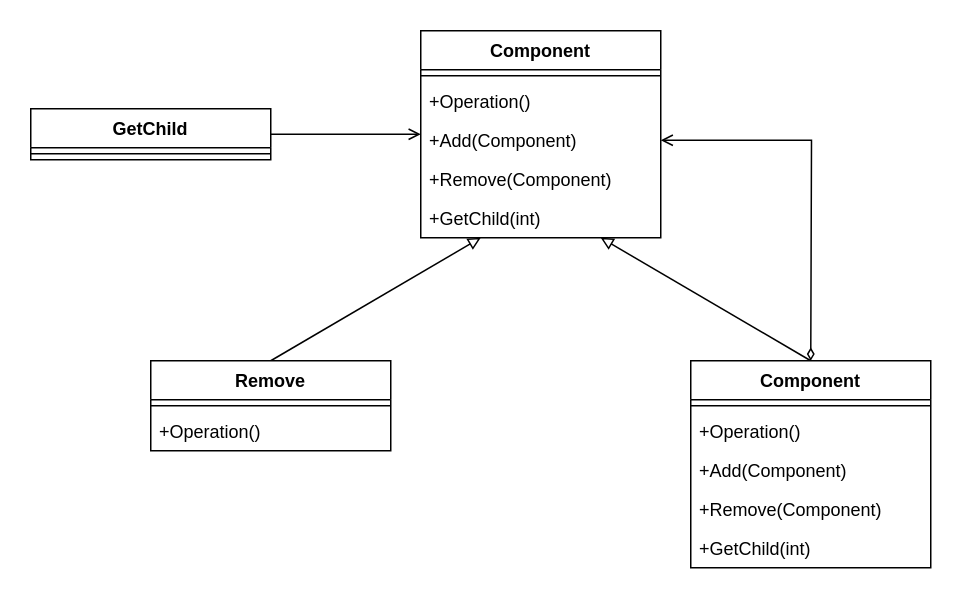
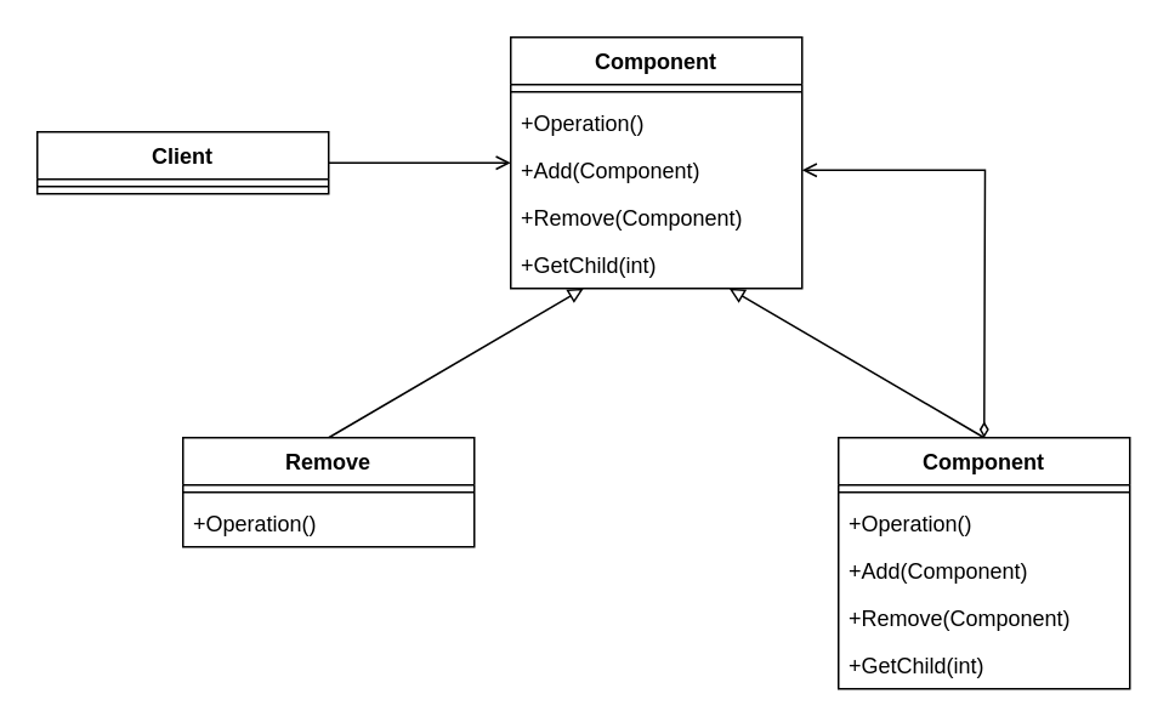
  <mxCell id="0" />
  <mxCell id="1" parent="0" />
  <mxCell id="2" value="Component" style="swimlane;fontStyle=1;align=center;verticalAlign=top;childLayout=stackLayout;horizontal=1;startSize=26;horizontalStack=0;resizeParent=1;resizeParentMax=0;resizeLast=0;collapsible=1;marginBottom=0;whiteSpace=wrap;html=1;" vertex="1" parent="1"><mxGeometry x="280" y="20" width="160" height="138" as="geometry"><mxRectangle x="340" y="260" width="110" height="30" as="alternateBounds" /></mxGeometry></mxCell>
  <mxCell id="3" value="" style="line;strokeWidth=1;fillColor=none;align=left;verticalAlign=middle;spacingTop=-1;spacingLeft=3;spacingRight=3;rotatable=0;labelPosition=right;points=[];portConstraint=eastwest;strokeColor=inherit;" vertex="1" parent="2"><mxGeometry y="26" width="160" height="8" as="geometry" /></mxCell>
  <mxCell id="4" value="+Operation()" style="text;strokeColor=none;fillColor=none;align=left;verticalAlign=top;spacingLeft=4;spacingRight=4;overflow=hidden;rotatable=0;points=[[0,0.5],[1,0.5]];portConstraint=eastwest;whiteSpace=wrap;html=1;" vertex="1" parent="2"><mxGeometry y="34" width="160" height="26" as="geometry" /></mxCell>
  <mxCell id="5" style="edgeStyle=orthogonalEdgeStyle;rounded=0;orthogonalLoop=1;jettySize=auto;html=1;exitX=1;exitY=0.5;exitDx=0;exitDy=0;endArrow=diamondThin;endFill=0;startArrow=open;startFill=0;" edge="1" parent="2" source="6"><mxGeometry relative="1" as="geometry"><mxPoint x="260" y="220" as="targetPoint" /></mxGeometry></mxCell>
  <mxCell id="6" value="+Add(Component)" style="text;strokeColor=none;fillColor=none;align=left;verticalAlign=top;spacingLeft=4;spacingRight=4;overflow=hidden;rotatable=0;points=[[0,0.5],[1,0.5]];portConstraint=eastwest;whiteSpace=wrap;html=1;" vertex="1" parent="2"><mxGeometry y="60" width="160" height="26" as="geometry" /></mxCell>
  <mxCell id="7" value="+Remove(Component)" style="text;strokeColor=none;fillColor=none;align=left;verticalAlign=top;spacingLeft=4;spacingRight=4;overflow=hidden;rotatable=0;points=[[0,0.5],[1,0.5]];portConstraint=eastwest;whiteSpace=wrap;html=1;" vertex="1" parent="2"><mxGeometry y="86" width="160" height="26" as="geometry" /></mxCell>
  <mxCell id="8" value="+GetChild(int)" style="text;strokeColor=none;fillColor=none;align=left;verticalAlign=top;spacingLeft=4;spacingRight=4;overflow=hidden;rotatable=0;points=[[0,0.5],[1,0.5]];portConstraint=eastwest;whiteSpace=wrap;html=1;" vertex="1" parent="2"><mxGeometry y="112" width="160" height="26" as="geometry" /></mxCell>
  <mxCell id="9" style="edgeStyle=none;rounded=0;orthogonalLoop=1;jettySize=auto;html=1;exitX=0.5;exitY=0;exitDx=0;exitDy=0;entryX=0.25;entryY=1;entryDx=0;entryDy=0;endArrow=block;endFill=0;" edge="1" parent="1" source="10" target="2"><mxGeometry relative="1" as="geometry" /></mxCell>
  <mxCell id="10" value="Remove" style="swimlane;fontStyle=1;align=center;verticalAlign=top;childLayout=stackLayout;horizontal=1;startSize=26;horizontalStack=0;resizeParent=1;resizeParentMax=0;resizeLast=0;collapsible=1;marginBottom=0;whiteSpace=wrap;html=1;" vertex="1" parent="1"><mxGeometry x="100" y="240" width="160" height="60" as="geometry" /></mxCell>
  <mxCell id="11" value="" style="line;strokeWidth=1;fillColor=none;align=left;verticalAlign=middle;spacingTop=-1;spacingLeft=3;spacingRight=3;rotatable=0;labelPosition=right;points=[];portConstraint=eastwest;strokeColor=inherit;" vertex="1" parent="10"><mxGeometry y="26" width="160" height="8" as="geometry" /></mxCell>
  <mxCell id="12" value="+Operation()" style="text;strokeColor=none;fillColor=none;align=left;verticalAlign=top;spacingLeft=4;spacingRight=4;overflow=hidden;rotatable=0;points=[[0,0.5],[1,0.5]];portConstraint=eastwest;whiteSpace=wrap;html=1;" vertex="1" parent="10"><mxGeometry y="34" width="160" height="26" as="geometry" /></mxCell>
  <mxCell id="13" style="edgeStyle=none;rounded=0;orthogonalLoop=1;jettySize=auto;html=1;exitX=0.5;exitY=0;exitDx=0;exitDy=0;entryX=0.75;entryY=1;entryDx=0;entryDy=0;endArrow=block;endFill=0;" edge="1" parent="1" source="14" target="2"><mxGeometry relative="1" as="geometry" /></mxCell>
  <mxCell id="14" value="Component" style="swimlane;fontStyle=1;align=center;verticalAlign=top;childLayout=stackLayout;horizontal=1;startSize=26;horizontalStack=0;resizeParent=1;resizeParentMax=0;resizeLast=0;collapsible=1;marginBottom=0;whiteSpace=wrap;html=1;" vertex="1" parent="1"><mxGeometry x="460" y="240" width="160" height="138" as="geometry" /></mxCell>
  <mxCell id="15" value="" style="line;strokeWidth=1;fillColor=none;align=left;verticalAlign=middle;spacingTop=-1;spacingLeft=3;spacingRight=3;rotatable=0;labelPosition=right;points=[];portConstraint=eastwest;strokeColor=inherit;" vertex="1" parent="14"><mxGeometry y="26" width="160" height="8" as="geometry" /></mxCell>
  <mxCell id="16" value="+Operation()" style="text;strokeColor=none;fillColor=none;align=left;verticalAlign=top;spacingLeft=4;spacingRight=4;overflow=hidden;rotatable=0;points=[[0,0.5],[1,0.5]];portConstraint=eastwest;whiteSpace=wrap;html=1;" vertex="1" parent="14"><mxGeometry y="34" width="160" height="26" as="geometry" /></mxCell>
  <mxCell id="17" value="+Add(Component)" style="text;strokeColor=none;fillColor=none;align=left;verticalAlign=top;spacingLeft=4;spacingRight=4;overflow=hidden;rotatable=0;points=[[0,0.5],[1,0.5]];portConstraint=eastwest;whiteSpace=wrap;html=1;" vertex="1" parent="14"><mxGeometry y="60" width="160" height="26" as="geometry" /></mxCell>
  <mxCell id="18" value="+Remove(Component)" style="text;strokeColor=none;fillColor=none;align=left;verticalAlign=top;spacingLeft=4;spacingRight=4;overflow=hidden;rotatable=0;points=[[0,0.5],[1,0.5]];portConstraint=eastwest;whiteSpace=wrap;html=1;" vertex="1" parent="14"><mxGeometry y="86" width="160" height="26" as="geometry" /></mxCell>
  <mxCell id="19" value="+GetChild(int)" style="text;strokeColor=none;fillColor=none;align=left;verticalAlign=top;spacingLeft=4;spacingRight=4;overflow=hidden;rotatable=0;points=[[0,0.5],[1,0.5]];portConstraint=eastwest;whiteSpace=wrap;html=1;" vertex="1" parent="14"><mxGeometry y="112" width="160" height="26" as="geometry" /></mxCell>
  <mxCell id="20" style="edgeStyle=none;rounded=0;orthogonalLoop=1;jettySize=auto;html=1;exitX=1;exitY=0.5;exitDx=0;exitDy=0;endArrow=open;endFill=0;" edge="1" parent="1" source="21" target="2"><mxGeometry relative="1" as="geometry" /></mxCell>
- <mxCell id="21" value="GetChild" style="swimlane;fontStyle=1;align=center;verticalAlign=top;childLayout=stackLayout;horizontal=1;startSize=26;horizontalStack=0;resizeParent=1;resizeParentMax=0;resizeLast=0;collapsible=1;marginBottom=0;whiteSpace=wrap;html=1;" vertex="1" parent="1"><mxGeometry x="20" y="72" width="160" height="34" as="geometry" /></mxCell>
+ <mxCell id="21" value="Client" style="swimlane;fontStyle=1;align=center;verticalAlign=top;childLayout=stackLayout;horizontal=1;startSize=26;horizontalStack=0;resizeParent=1;resizeParentMax=0;resizeLast=0;collapsible=1;marginBottom=0;whiteSpace=wrap;html=1;" vertex="1" parent="1"><mxGeometry x="20" y="72" width="160" height="34" as="geometry" /></mxCell>
  <mxCell id="22" value="" style="line;strokeWidth=1;fillColor=none;align=left;verticalAlign=middle;spacingTop=-1;spacingLeft=3;spacingRight=3;rotatable=0;labelPosition=right;points=[];portConstraint=eastwest;strokeColor=inherit;" vertex="1" parent="21"><mxGeometry y="26" width="160" height="8" as="geometry" /></mxCell>
